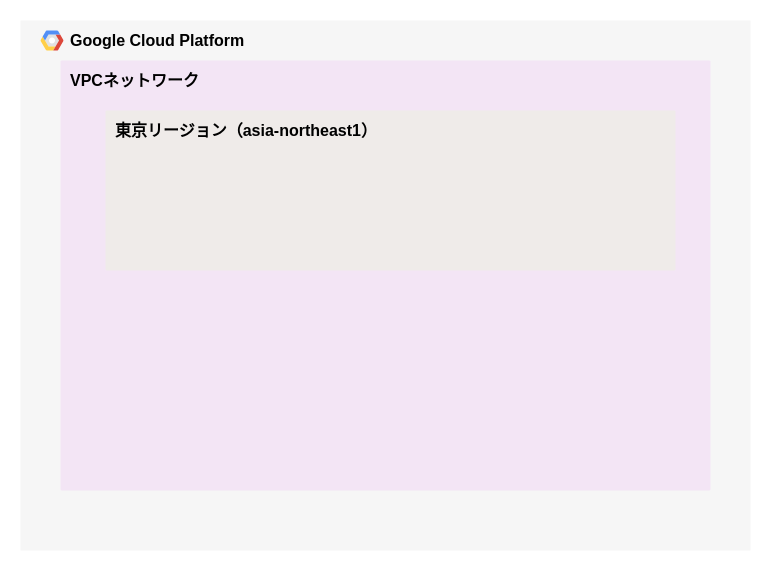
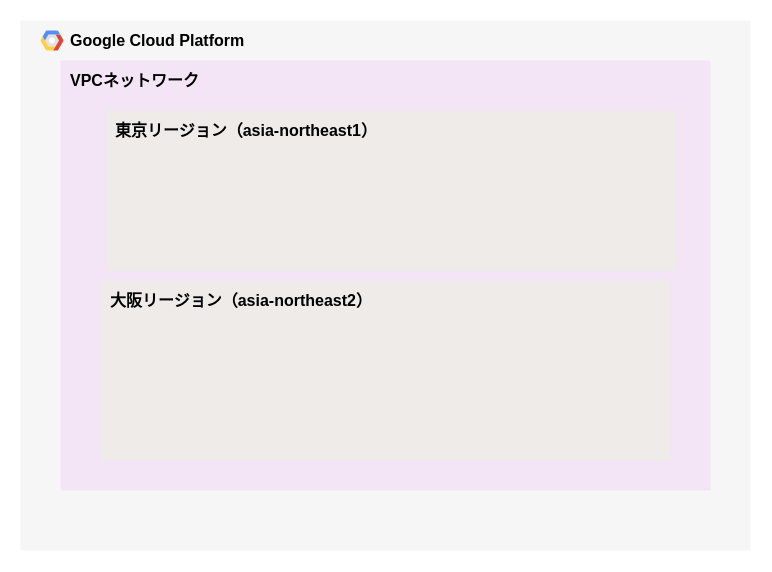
  <mxCell id="0" />
  <mxCell id="1" parent="0" />
  <mxCell id="2" value="&lt;span style=&quot;font-size: 16px;&quot;&gt;Google &lt;/span&gt;Cloud Platform" style="fillColor=#F6F6F6;strokeColor=none;shadow=0;gradientColor=none;fontSize=16;align=left;spacing=10;9E9E9E;verticalAlign=top;spacingTop=-4;fontStyle=1;spacingLeft=40;html=1;" parent="1" vertex="1"><mxGeometry x="20" y="20" width="730" height="530" as="geometry" /></mxCell>
  <mxCell id="3" value="" style="shape=mxgraph.gcp2.google_cloud_platform;fillColor=#F6F6F6;strokeColor=none;shadow=0;gradientColor=none;" parent="2" vertex="1"><mxGeometry width="23" height="20" relative="1" as="geometry"><mxPoint x="20" y="10" as="offset" /></mxGeometry></mxCell>
  <mxCell id="4" value="VPCネットワーク" style="points=[[0,0,0],[0.25,0,0],[0.5,0,0],[0.75,0,0],[1,0,0],[1,0.25,0],[1,0.5,0],[1,0.75,0],[1,1,0],[0.75,1,0],[0.5,1,0],[0.25,1,0],[0,1,0],[0,0.75,0],[0,0.5,0],[0,0.25,0]];rounded=1;absoluteArcSize=1;arcSize=2;html=1;strokeColor=none;gradientColor=none;shadow=0;dashed=0;fontSize=16;align=left;verticalAlign=top;spacing=10;spacingTop=-4;fillColor=#F3E5F5;fontStyle=1" vertex="1" parent="2"><mxGeometry x="40" y="40" width="650" height="430" as="geometry" /></mxCell>
  <mxCell id="5" value="東京リージョン（asia-northeast1）" style="points=[[0,0,0],[0.25,0,0],[0.5,0,0],[0.75,0,0],[1,0,0],[1,0.25,0],[1,0.5,0],[1,0.75,0],[1,1,0],[0.75,1,0],[0.5,1,0],[0.25,1,0],[0,1,0],[0,0.75,0],[0,0.5,0],[0,0.25,0]];rounded=1;absoluteArcSize=1;arcSize=2;html=1;strokeColor=none;gradientColor=none;shadow=0;dashed=0;fontSize=16;align=left;verticalAlign=top;spacing=10;spacingTop=-4;fillColor=#EFEBE9;fontStyle=1" vertex="1" parent="2"><mxGeometry x="85" y="90" width="570" height="160" as="geometry" /></mxCell>
+ <mxCell id="6" value="大阪リージョン（asia-northeast2）" style="points=[[0,0,0],[0.25,0,0],[0.5,0,0],[0.75,0,0],[1,0,0],[1,0.25,0],[1,0.5,0],[1,0.75,0],[1,1,0],[0.75,1,0],[0.5,1,0],[0.25,1,0],[0,1,0],[0,0.75,0],[0,0.5,0],[0,0.25,0]];rounded=1;absoluteArcSize=1;arcSize=2;html=1;strokeColor=none;gradientColor=none;shadow=0;dashed=0;fontSize=16;align=left;verticalAlign=top;spacing=10;spacingTop=-4;fillColor=#EFEBE9;fontStyle=1" vertex="1" parent="2"><mxGeometry x="80" y="260" width="570" height="180" as="geometry" /></mxCell>
